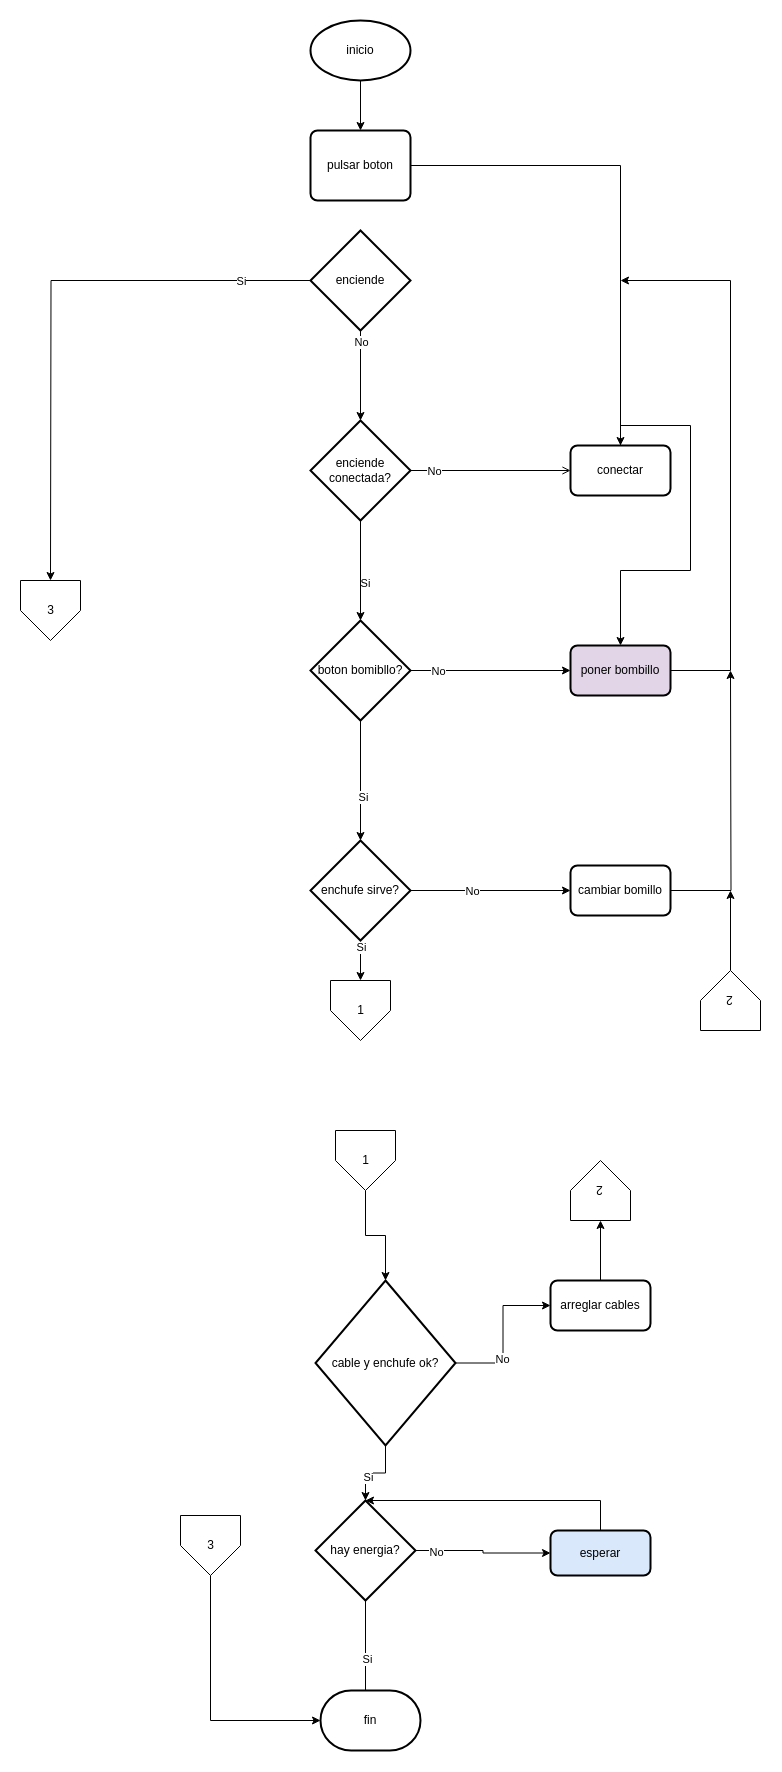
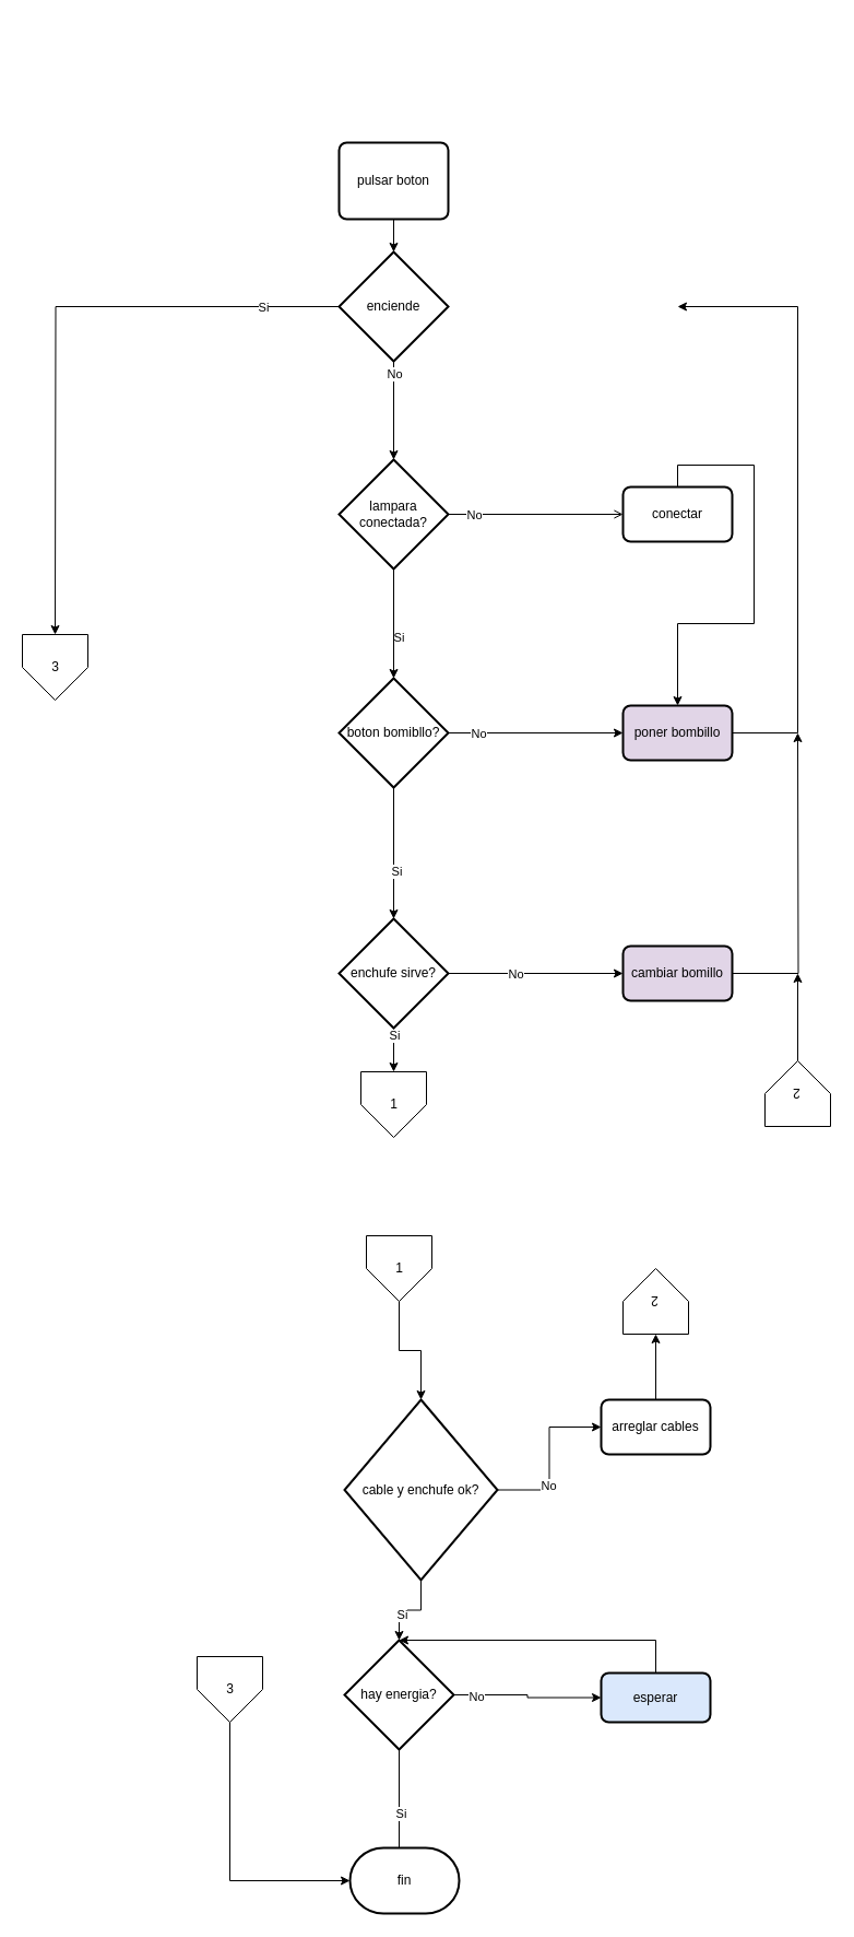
  <mxCell id="0" />
  <mxCell id="1" parent="0" />
- <mxCell id="2" style="edgeStyle=orthogonalEdgeStyle;rounded=0;orthogonalLoop=1;jettySize=auto;html=1;entryX=0.5;entryY=0;entryDx=0;entryDy=0;" edge="1" parent="1" source="3" target="6"><mxGeometry relative="1" as="geometry" /></mxCell>
- <mxCell id="3" value="inicio" style="strokeWidth=2;html=1;shape=mxgraph.flowchart.start_1;whiteSpace=wrap;" vertex="1" parent="1"><mxGeometry x="310" y="20" width="100" height="60" as="geometry" /></mxCell>
  <mxCell id="4" value="fin" style="strokeWidth=2;html=1;shape=mxgraph.flowchart.terminator;whiteSpace=wrap;" vertex="1" parent="1"><mxGeometry x="320" y="1690" width="100" height="60" as="geometry" /></mxCell>
- <mxCell id="5" style="edgeStyle=orthogonalEdgeStyle;rounded=0;orthogonalLoop=1;jettySize=auto;html=1;" edge="1" parent="1" source="6" target="26"><mxGeometry relative="1" as="geometry" /></mxCell>
+ <mxCell id="5" style="edgeStyle=orthogonalEdgeStyle;rounded=0;orthogonalLoop=1;jettySize=auto;html=1;entryX=0.5;entryY=0;entryDx=0;entryDy=0;entryPerimeter=0;" edge="1" parent="1" source="6" target="11"><mxGeometry relative="1" as="geometry" /></mxCell>
  <mxCell id="6" value="pulsar boton" style="rounded=1;whiteSpace=wrap;html=1;absoluteArcSize=1;arcSize=14;strokeWidth=2;" vertex="1" parent="1"><mxGeometry x="310" y="130" width="100" height="70" as="geometry" /></mxCell>
  <mxCell id="7" style="edgeStyle=orthogonalEdgeStyle;rounded=0;orthogonalLoop=1;jettySize=auto;html=1;entryX=0.5;entryY=0;entryDx=0;entryDy=0;entryPerimeter=0;" edge="1" parent="1" source="11" target="24"><mxGeometry relative="1" as="geometry"><mxPoint x="360" y="460" as="targetPoint" /></mxGeometry></mxCell>
  <mxCell id="8" value="No" style="edgeLabel;html=1;align=center;verticalAlign=middle;resizable=0;points=[];" vertex="1" connectable="0" parent="7"><mxGeometry x="-0.75" relative="1" as="geometry"><mxPoint as="offset" /></mxGeometry></mxCell>
  <mxCell id="9" style="edgeStyle=orthogonalEdgeStyle;rounded=0;orthogonalLoop=1;jettySize=auto;html=1;" edge="1" parent="1" source="11"><mxGeometry relative="1" as="geometry"><mxPoint x="50" y="580" as="targetPoint" /></mxGeometry></mxCell>
  <mxCell id="10" value="Si" style="edgeLabel;html=1;align=center;verticalAlign=middle;resizable=0;points=[];" vertex="1" connectable="0" parent="9"><mxGeometry x="-0.751" relative="1" as="geometry"><mxPoint as="offset" /></mxGeometry></mxCell>
  <mxCell id="11" value="enciende" style="strokeWidth=2;html=1;shape=mxgraph.flowchart.decision;whiteSpace=wrap;" vertex="1" parent="1"><mxGeometry x="310" y="230" width="100" height="100" as="geometry" /></mxCell>
  <mxCell id="12" style="edgeStyle=orthogonalEdgeStyle;rounded=0;orthogonalLoop=1;jettySize=auto;html=1;entryX=0.5;entryY=0;entryDx=0;entryDy=0;" edge="1" parent="1" source="16" target="36"><mxGeometry relative="1" as="geometry" /></mxCell>
  <mxCell id="13" value="Si" style="edgeLabel;html=1;align=center;verticalAlign=middle;resizable=0;points=[];" vertex="1" connectable="0" parent="12"><mxGeometry x="-0.719" relative="1" as="geometry"><mxPoint as="offset" /></mxGeometry></mxCell>
  <mxCell id="14" style="edgeStyle=orthogonalEdgeStyle;rounded=0;orthogonalLoop=1;jettySize=auto;html=1;entryX=0;entryY=0.5;entryDx=0;entryDy=0;" edge="1" parent="1" source="16" target="35"><mxGeometry relative="1" as="geometry" /></mxCell>
  <mxCell id="15" value="No" style="edgeLabel;html=1;align=center;verticalAlign=middle;resizable=0;points=[];" vertex="1" connectable="0" parent="14"><mxGeometry x="-0.236" relative="1" as="geometry"><mxPoint as="offset" /></mxGeometry></mxCell>
  <mxCell id="16" value="enchufe sirve?" style="strokeWidth=2;html=1;shape=mxgraph.flowchart.decision;whiteSpace=wrap;" vertex="1" parent="1"><mxGeometry x="310" y="840" width="100" height="100" as="geometry" /></mxCell>
  <mxCell id="17" style="edgeStyle=orthogonalEdgeStyle;rounded=0;orthogonalLoop=1;jettySize=auto;html=1;entryX=0;entryY=0.5;entryDx=0;entryDy=0;entryPerimeter=0;exitX=0.5;exitY=1;exitDx=0;exitDy=0;" edge="1" parent="1" source="18" target="4"><mxGeometry relative="1" as="geometry"><mxPoint x="300" y="1690" as="targetPoint" /><Array as="points"><mxPoint x="210" y="1720" /></Array></mxGeometry></mxCell>
  <mxCell id="18" value="3" style="verticalLabelPosition=middle;verticalAlign=middle;html=1;shape=offPageConnector;rounded=0;size=0.5;labelPosition=center;align=center;" vertex="1" parent="1"><mxGeometry x="180" y="1515" width="60" height="60" as="geometry" /></mxCell>
  <mxCell id="19" value="3" style="verticalLabelPosition=middle;verticalAlign=middle;html=1;shape=offPageConnector;rounded=0;size=0.5;labelPosition=center;align=center;" vertex="1" parent="1"><mxGeometry x="20" y="580" width="60" height="60" as="geometry" /></mxCell>
  <mxCell id="20" style="edgeStyle=orthogonalEdgeStyle;rounded=0;orthogonalLoop=1;jettySize=auto;html=1;exitX=1;exitY=0.5;exitDx=0;exitDy=0;exitPerimeter=0;entryX=0;entryY=0.5;entryDx=0;entryDy=0;endArrow=open;" edge="1" parent="1" source="24" target="26"><mxGeometry relative="1" as="geometry"><mxPoint x="490" y="470.235" as="targetPoint" /></mxGeometry></mxCell>
  <mxCell id="21" value="No" style="edgeLabel;html=1;align=center;verticalAlign=middle;resizable=0;points=[];" vertex="1" connectable="0" parent="20"><mxGeometry x="-0.715" relative="1" as="geometry"><mxPoint as="offset" /></mxGeometry></mxCell>
  <mxCell id="22" style="edgeStyle=orthogonalEdgeStyle;rounded=0;orthogonalLoop=1;jettySize=auto;html=1;entryX=0.5;entryY=0;entryDx=0;entryDy=0;entryPerimeter=0;" edge="1" parent="1" source="24" target="31"><mxGeometry relative="1" as="geometry" /></mxCell>
  <mxCell id="23" value="Si" style="edgeLabel;html=1;align=center;verticalAlign=middle;resizable=0;points=[];" vertex="1" connectable="0" parent="22"><mxGeometry x="0.24" y="4" relative="1" as="geometry"><mxPoint as="offset" /></mxGeometry></mxCell>
- <mxCell id="24" value="enciende conectada?" style="strokeWidth=2;html=1;shape=mxgraph.flowchart.decision;whiteSpace=wrap;" vertex="1" parent="1"><mxGeometry x="310" y="420" width="100" height="100" as="geometry" /></mxCell>
+ <mxCell id="24" value="lampara conectada?" style="strokeWidth=2;html=1;shape=mxgraph.flowchart.decision;whiteSpace=wrap;" vertex="1" parent="1"><mxGeometry x="310" y="420" width="100" height="100" as="geometry" /></mxCell>
  <mxCell id="25" style="edgeStyle=orthogonalEdgeStyle;rounded=0;orthogonalLoop=1;jettySize=auto;html=1;exitX=0.5;exitY=0;exitDx=0;exitDy=0;" edge="1" parent="1" source="26" target="33"><mxGeometry relative="1" as="geometry" /></mxCell>
  <mxCell id="26" value="conectar" style="rounded=1;whiteSpace=wrap;html=1;absoluteArcSize=1;arcSize=14;strokeWidth=2;" vertex="1" parent="1"><mxGeometry x="570" y="445" width="100" height="50" as="geometry" /></mxCell>
  <mxCell id="27" style="edgeStyle=orthogonalEdgeStyle;rounded=0;orthogonalLoop=1;jettySize=auto;html=1;" edge="1" parent="1" source="31" target="33"><mxGeometry relative="1" as="geometry" /></mxCell>
  <mxCell id="28" value="No" style="edgeLabel;html=1;align=center;verticalAlign=middle;resizable=0;points=[];" vertex="1" connectable="0" parent="27"><mxGeometry x="-0.662" relative="1" as="geometry"><mxPoint as="offset" /></mxGeometry></mxCell>
  <mxCell id="29" style="edgeStyle=orthogonalEdgeStyle;rounded=0;orthogonalLoop=1;jettySize=auto;html=1;entryX=0.5;entryY=0;entryDx=0;entryDy=0;entryPerimeter=0;" edge="1" parent="1" source="31" target="16"><mxGeometry relative="1" as="geometry" /></mxCell>
  <mxCell id="30" value="Si" style="edgeLabel;html=1;align=center;verticalAlign=middle;resizable=0;points=[];" vertex="1" connectable="0" parent="29"><mxGeometry x="0.269" y="2" relative="1" as="geometry"><mxPoint as="offset" /></mxGeometry></mxCell>
  <mxCell id="31" value="boton bomibllo?" style="strokeWidth=2;html=1;shape=mxgraph.flowchart.decision;whiteSpace=wrap;" vertex="1" parent="1"><mxGeometry x="310" y="620" width="100" height="100" as="geometry" /></mxCell>
  <mxCell id="32" style="edgeStyle=orthogonalEdgeStyle;rounded=0;orthogonalLoop=1;jettySize=auto;html=1;exitX=1;exitY=0.5;exitDx=0;exitDy=0;" edge="1" parent="1" source="33"><mxGeometry relative="1" as="geometry"><mxPoint x="620" y="280" as="targetPoint" /><Array as="points"><mxPoint x="730" y="670" /><mxPoint x="730" y="280" /></Array></mxGeometry></mxCell>
  <mxCell id="33" value="poner bombillo" style="rounded=1;whiteSpace=wrap;html=1;absoluteArcSize=1;arcSize=14;strokeWidth=2;fillColor=#e1d5e7;" vertex="1" parent="1"><mxGeometry x="570" y="645" width="100" height="50" as="geometry" /></mxCell>
  <mxCell id="34" style="edgeStyle=orthogonalEdgeStyle;rounded=0;orthogonalLoop=1;jettySize=auto;html=1;" edge="1" parent="1" source="35"><mxGeometry relative="1" as="geometry"><mxPoint x="730" y="670" as="targetPoint" /></mxGeometry></mxCell>
- <mxCell id="35" value="cambiar bomillo" style="rounded=1;whiteSpace=wrap;html=1;absoluteArcSize=1;arcSize=14;strokeWidth=2;" vertex="1" parent="1"><mxGeometry x="570" y="865" width="100" height="50" as="geometry" /></mxCell>
+ <mxCell id="35" value="cambiar bomillo" style="rounded=1;whiteSpace=wrap;html=1;absoluteArcSize=1;arcSize=14;strokeWidth=2;fillColor=#e1d5e7;" vertex="1" parent="1"><mxGeometry x="570" y="865" width="100" height="50" as="geometry" /></mxCell>
  <mxCell id="36" value="1" style="verticalLabelPosition=middle;verticalAlign=middle;html=1;shape=offPageConnector;rounded=0;size=0.5;labelPosition=center;align=center;" vertex="1" parent="1"><mxGeometry x="330" y="980" width="60" height="60" as="geometry" /></mxCell>
  <mxCell id="37" style="edgeStyle=orthogonalEdgeStyle;rounded=0;orthogonalLoop=1;jettySize=auto;html=1;" edge="1" parent="1" source="38" target="43"><mxGeometry relative="1" as="geometry" /></mxCell>
  <mxCell id="38" value="1" style="verticalLabelPosition=middle;verticalAlign=middle;html=1;shape=offPageConnector;rounded=0;size=0.5;labelPosition=center;align=center;" vertex="1" parent="1"><mxGeometry x="335" y="1130" width="60" height="60" as="geometry" /></mxCell>
  <mxCell id="39" style="edgeStyle=orthogonalEdgeStyle;rounded=0;orthogonalLoop=1;jettySize=auto;html=1;entryX=0;entryY=0.5;entryDx=0;entryDy=0;" edge="1" parent="1" source="43" target="45"><mxGeometry relative="1" as="geometry" /></mxCell>
  <mxCell id="40" value="No" style="edgeLabel;html=1;align=center;verticalAlign=middle;resizable=0;points=[];" vertex="1" connectable="0" parent="39"><mxGeometry x="-0.321" y="1" relative="1" as="geometry"><mxPoint as="offset" /></mxGeometry></mxCell>
  <mxCell id="41" style="edgeStyle=orthogonalEdgeStyle;rounded=0;orthogonalLoop=1;jettySize=auto;html=1;entryX=0.5;entryY=0;entryDx=0;entryDy=0;entryPerimeter=0;" edge="1" parent="1" source="43" target="53"><mxGeometry relative="1" as="geometry" /></mxCell>
  <mxCell id="42" value="Si" style="edgeLabel;html=1;align=center;verticalAlign=middle;resizable=0;points=[];" vertex="1" connectable="0" parent="41"><mxGeometry x="0.347" y="2" relative="1" as="geometry"><mxPoint as="offset" /></mxGeometry></mxCell>
  <mxCell id="43" value="cable y enchufe ok?" style="strokeWidth=2;html=1;shape=mxgraph.flowchart.decision;whiteSpace=wrap;" vertex="1" parent="1"><mxGeometry x="315" y="1280" width="140" height="165" as="geometry" /></mxCell>
  <mxCell id="44" style="edgeStyle=orthogonalEdgeStyle;rounded=0;orthogonalLoop=1;jettySize=auto;html=1;exitX=0.5;exitY=0;exitDx=0;exitDy=0;" edge="1" parent="1" source="45" target="46"><mxGeometry relative="1" as="geometry"><mxPoint x="600" y="1190" as="targetPoint" /></mxGeometry></mxCell>
  <mxCell id="45" value="arreglar cables" style="rounded=1;whiteSpace=wrap;html=1;absoluteArcSize=1;arcSize=14;strokeWidth=2;" vertex="1" parent="1"><mxGeometry x="550" y="1280" width="100" height="50" as="geometry" /></mxCell>
  <mxCell id="46" value="2" style="verticalLabelPosition=middle;verticalAlign=middle;html=1;shape=offPageConnector;rounded=0;size=0.5;rotation=-180;labelPosition=center;align=center;horizontal=1;" vertex="1" parent="1"><mxGeometry x="570" y="1160" width="60" height="60" as="geometry" /></mxCell>
  <mxCell id="47" style="edgeStyle=orthogonalEdgeStyle;rounded=0;orthogonalLoop=1;jettySize=auto;html=1;" edge="1" parent="1" source="48"><mxGeometry relative="1" as="geometry"><mxPoint x="730" y="890" as="targetPoint" /></mxGeometry></mxCell>
  <mxCell id="48" value="2" style="verticalLabelPosition=middle;verticalAlign=middle;shape=offPageConnector;rounded=0;size=0.5;rotation=-180;labelPosition=center;align=center;html=1;" vertex="1" parent="1"><mxGeometry x="700" y="970" width="60" height="60" as="geometry" /></mxCell>
  <mxCell id="49" style="edgeStyle=orthogonalEdgeStyle;rounded=0;orthogonalLoop=1;jettySize=auto;html=1;entryX=0;entryY=0.5;entryDx=0;entryDy=0;" edge="1" parent="1" source="53" target="55"><mxGeometry relative="1" as="geometry" /></mxCell>
  <mxCell id="50" value="No" style="edgeLabel;html=1;align=center;verticalAlign=middle;resizable=0;points=[];" vertex="1" connectable="0" parent="49"><mxGeometry x="-0.716" y="-1" relative="1" as="geometry"><mxPoint as="offset" /></mxGeometry></mxCell>
  <mxCell id="51" style="edgeStyle=orthogonalEdgeStyle;rounded=0;orthogonalLoop=1;jettySize=auto;html=1;entryX=0.45;entryY=0;entryDx=0;entryDy=0;entryPerimeter=0;endArrow=none;" edge="1" parent="1" source="53" target="4"><mxGeometry relative="1" as="geometry" /></mxCell>
  <mxCell id="52" value="Si" style="edgeLabel;html=1;align=center;verticalAlign=middle;resizable=0;points=[];" vertex="1" connectable="0" parent="51"><mxGeometry x="0.278" y="1" relative="1" as="geometry"><mxPoint as="offset" /></mxGeometry></mxCell>
  <mxCell id="53" value="hay energia?" style="strokeWidth=2;html=1;shape=mxgraph.flowchart.decision;whiteSpace=wrap;" vertex="1" parent="1"><mxGeometry x="315" y="1500" width="100" height="100" as="geometry" /></mxCell>
  <mxCell id="54" style="edgeStyle=orthogonalEdgeStyle;rounded=0;orthogonalLoop=1;jettySize=auto;html=1;entryX=0.5;entryY=0;entryDx=0;entryDy=0;entryPerimeter=0;" edge="1" parent="1" source="55" target="53"><mxGeometry relative="1" as="geometry"><Array as="points"><mxPoint x="600" y="1500" /></Array></mxGeometry></mxCell>
  <mxCell id="55" value="esperar" style="rounded=1;whiteSpace=wrap;html=1;absoluteArcSize=1;arcSize=14;strokeWidth=2;fillColor=#dae8fc;" vertex="1" parent="1"><mxGeometry x="550" y="1530" width="100" height="45" as="geometry" /></mxCell>
